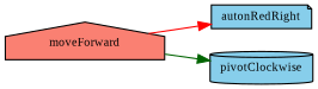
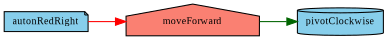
  digraph {
    fontname="Liberation Serif"
    rankdir=LR
    node [color=black fillcolor=skyblue fontname="Liberation Serif" fontsize=10 style=filled]
    edge [fontname="Liberation Serif" fontsize=10 labelfontname=Helvetica labelfontsize=10 style=solid]
    n1 [fontcolor=black height=0.2 label=autonRedRight shape=note width=0.4]
    n2 [fillcolor=salmon height=0.2 label=moveForward shape=house width=0.4]
    n3 [height=0.2 label=pivotClockwise shape=cylinder width=0.4]
-   n2 -> n1 [color=red]
+   n1 -> n2 [color=red]
    n2 -> n3 [color=darkgreen]
  }
